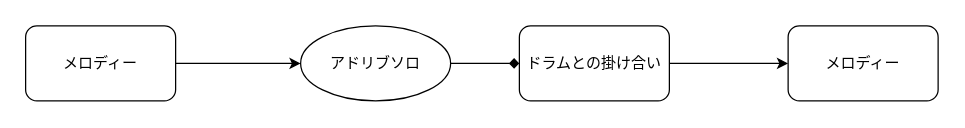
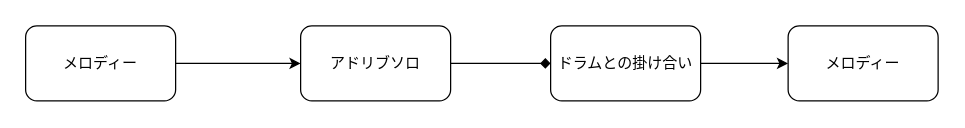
  <mxCell id="0" />
  <mxCell id="1" parent="0" />
  <mxCell id="2" value="メロディー" style="rounded=1;whiteSpace=wrap;html=1;" vertex="1" parent="1"><mxGeometry x="20" y="20" width="120" height="60" as="geometry" /></mxCell>
  <mxCell id="3" style="edgeStyle=orthogonalEdgeStyle;rounded=0;orthogonalLoop=1;jettySize=auto;html=1;exitX=1;exitY=0.5;exitDx=0;exitDy=0;entryX=0;entryY=0.5;entryDx=0;entryDy=0;endArrow=diamond;" edge="1" parent="1" source="4" target="6"><mxGeometry relative="1" as="geometry" /></mxCell>
- <mxCell id="4" value="アドリブソロ" style="ellipse;whiteSpace=wrap;html=1;" vertex="1" parent="1"><mxGeometry x="240" y="20" width="120" height="60" as="geometry" /></mxCell>
+ <mxCell id="4" value="アドリブソロ" style="rounded=1;whiteSpace=wrap;html=1;" vertex="1" parent="1"><mxGeometry x="240" y="20" width="120" height="60" as="geometry" /></mxCell>
  <mxCell id="5" value="" style="edgeStyle=orthogonalEdgeStyle;rounded=0;orthogonalLoop=1;jettySize=auto;html=1;" edge="1" parent="1" source="6" target="7"><mxGeometry relative="1" as="geometry" /></mxCell>
- <mxCell id="6" value="ドラムとの掛け合い" style="rounded=1;whiteSpace=wrap;html=1;" vertex="1" parent="1"><mxGeometry x="415" y="20" width="120" height="60" as="geometry" /></mxCell>
+ <mxCell id="6" value="ドラムとの掛け合い" style="rounded=1;whiteSpace=wrap;html=1;" vertex="1" parent="1"><mxGeometry x="440" y="20" width="120" height="60" as="geometry" /></mxCell>
  <mxCell id="7" value="メロディー" style="rounded=1;whiteSpace=wrap;html=1;" vertex="1" parent="1"><mxGeometry x="630" y="20" width="120" height="60" as="geometry" /></mxCell>
  <mxCell id="8" value="" style="endArrow=classic;html=1;entryX=0;entryY=0.5;entryDx=0;entryDy=0;exitX=1;exitY=0.5;exitDx=0;exitDy=0;" edge="1" parent="1" source="2" target="4"><mxGeometry width="50" height="50" relative="1" as="geometry"><mxPoint x="290" y="180" as="sourcePoint" /><mxPoint x="340" y="130" as="targetPoint" /><Array as="points"><mxPoint x="140" y="50" /></Array></mxGeometry></mxCell>
